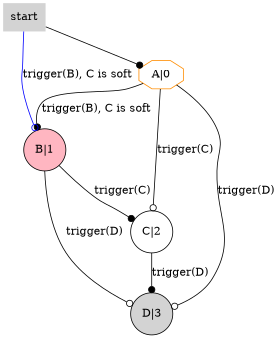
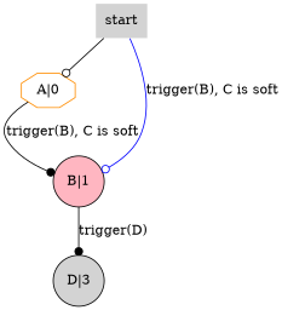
  digraph {
    rankdir=TB
    node [color=black fillcolor=white shape=circle style=filled fontcolor=black]
    edge [arrowhead=odot]
    "A|0" [color=darkorange shape=octagon fontcolor=""]
    "B|1" [fillcolor=lightpink]
-   "C|2"
    "D|3" [fillcolor=lightgrey]
    start [color=deeppink fillcolor=lightgrey shape=plaintext fontcolor=""]
    "A|0" -> "B|1" [arrowhead=dot label="trigger(B), C is soft"]
-   "A|0" -> "C|2" [label="trigger(C)"]
-   "A|0" -> "D|3" [label="trigger(D)"]
-   "B|1" -> "C|2" [arrowhead=dot label="trigger(C)"]
-   "B|1" -> "D|3" [label="trigger(D)"]
-   "C|2" -> "D|3" [arrowhead=dot label="trigger(D)"]
-   start -> "A|0" [arrowhead=dot]
+   "B|1" -> "D|3" [arrowhead=dot label="trigger(D)"]
+   start -> "A|0"
    start -> "B|1" [color=blue label="trigger(B), C is soft"]
  }
